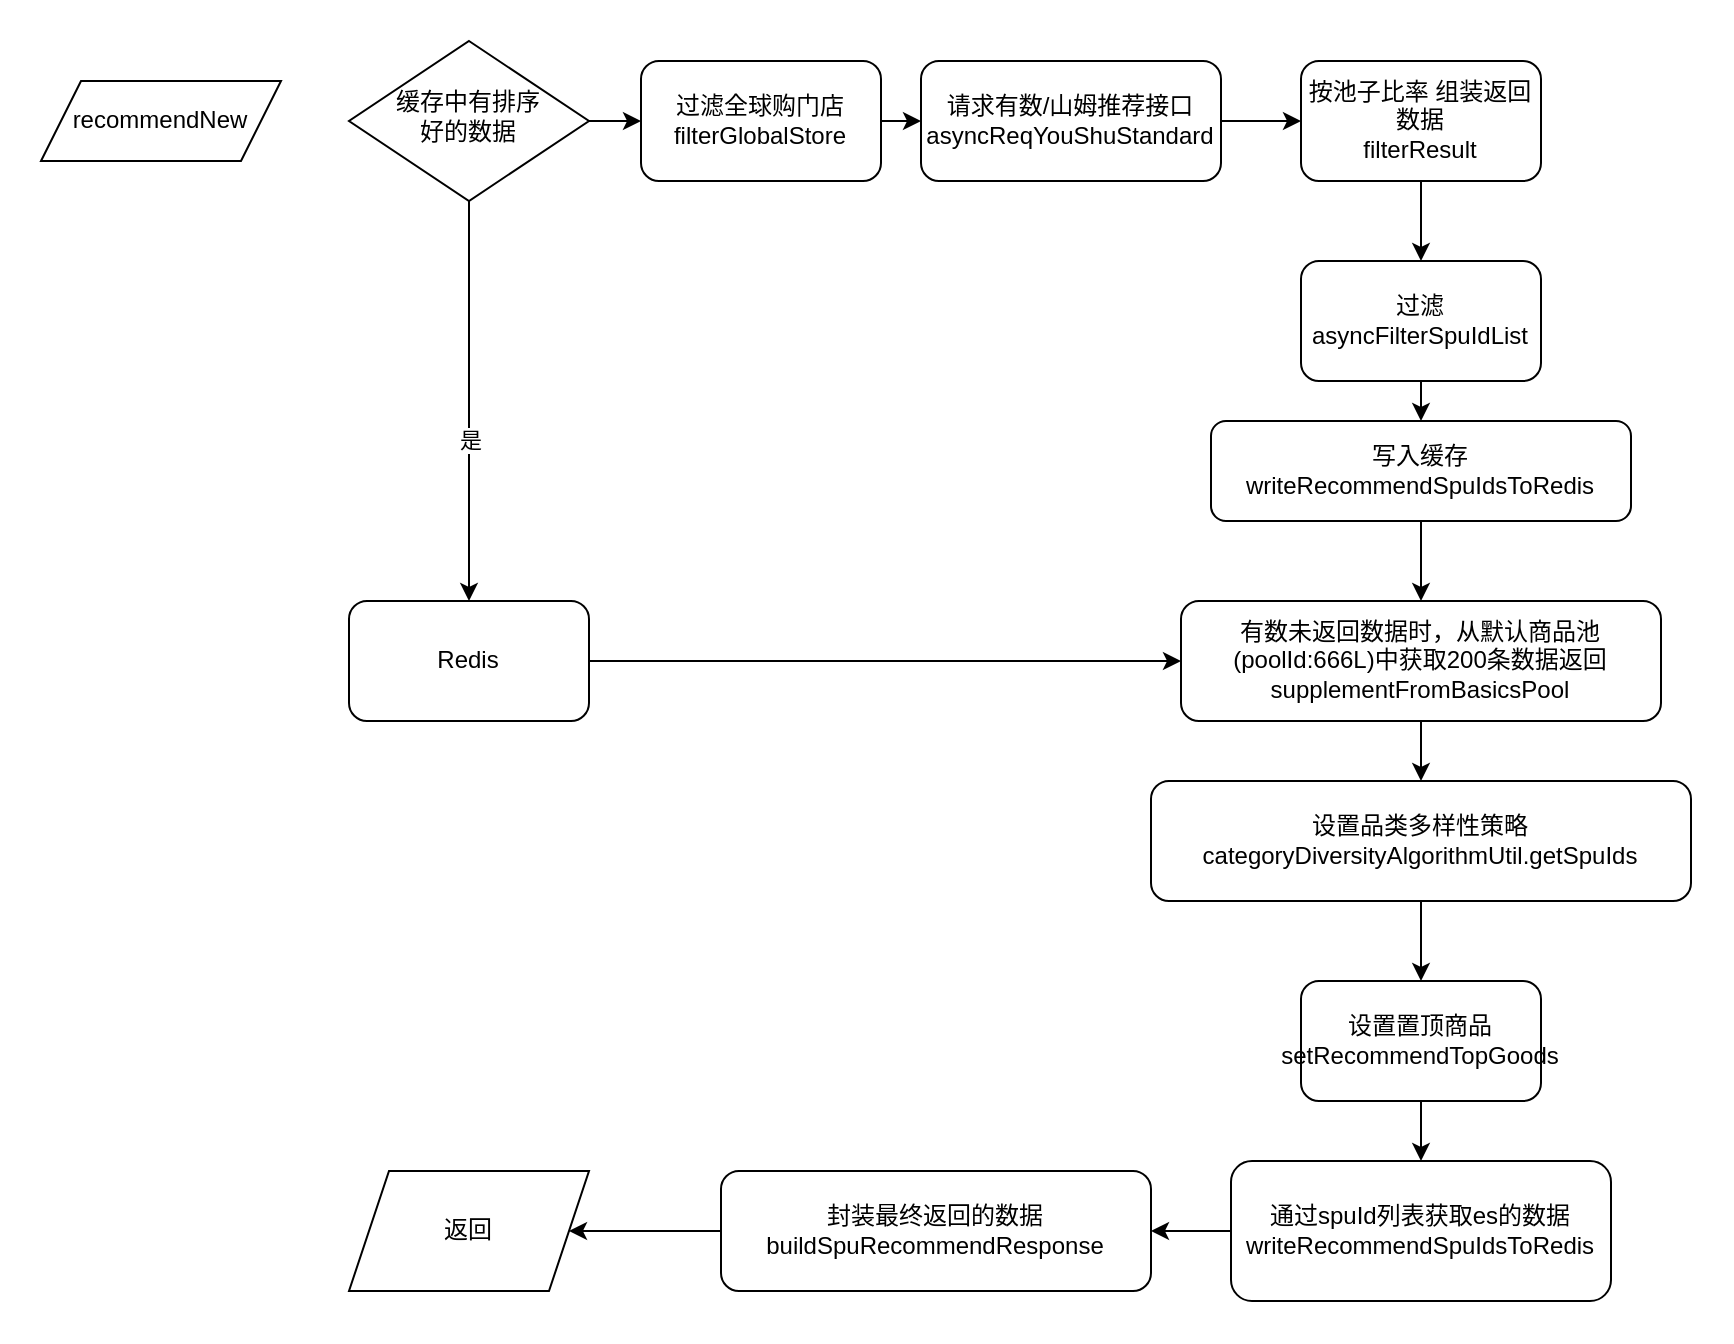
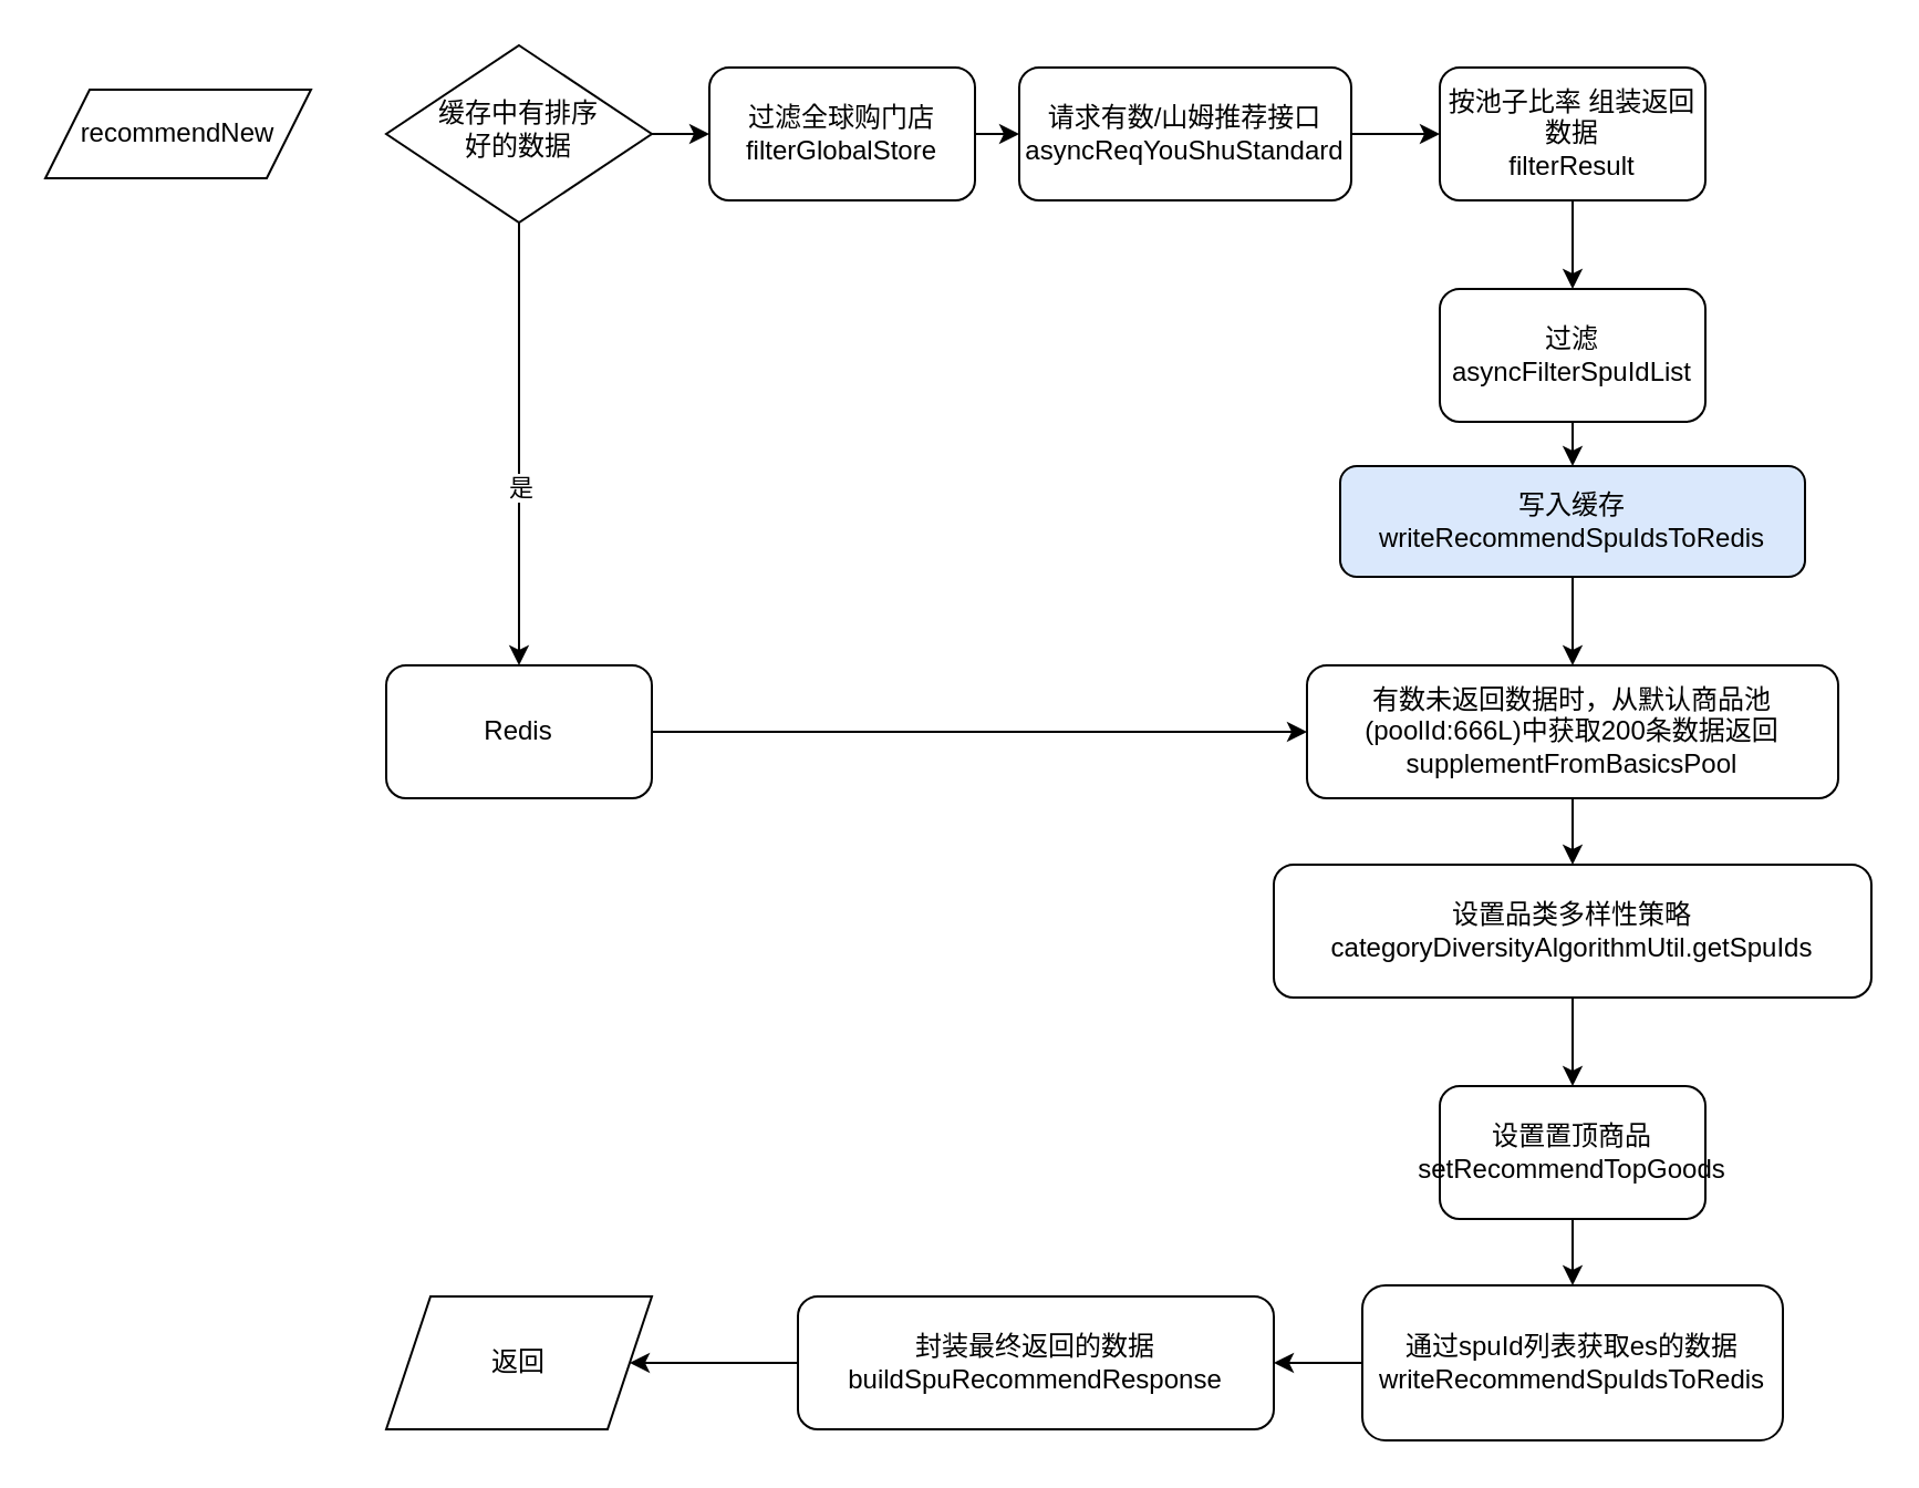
  <mxCell id="0" />
  <mxCell id="1" parent="0" />
  <mxCell id="2" value="recommendNew" style="shape=parallelogram;perimeter=parallelogramPerimeter;whiteSpace=wrap;html=1;fixedSize=1;" vertex="1" parent="1"><mxGeometry x="20" y="40" width="120" height="40" as="geometry" /></mxCell>
  <mxCell id="3" style="edgeStyle=orthogonalEdgeStyle;rounded=0;orthogonalLoop=1;jettySize=auto;html=1;exitX=0.5;exitY=1;exitDx=0;exitDy=0;entryX=0.5;entryY=0;entryDx=0;entryDy=0;" edge="1" parent="1" source="6" target="8"><mxGeometry relative="1" as="geometry" /></mxCell>
  <mxCell id="4" value="是" style="edgeLabel;html=1;align=center;verticalAlign=middle;resizable=0;points=[];" vertex="1" connectable="0" parent="3"><mxGeometry x="0.191" relative="1" as="geometry"><mxPoint as="offset" /></mxGeometry></mxCell>
  <mxCell id="5" style="edgeStyle=orthogonalEdgeStyle;rounded=0;orthogonalLoop=1;jettySize=auto;html=1;exitX=1;exitY=0.5;exitDx=0;exitDy=0;entryX=0;entryY=0.5;entryDx=0;entryDy=0;" edge="1" parent="1" source="6" target="10"><mxGeometry relative="1" as="geometry"><mxPoint x="320" y="60" as="targetPoint" /></mxGeometry></mxCell>
  <mxCell id="6" value="缓存中有排序&lt;br&gt;好的数据" style="rhombus;whiteSpace=wrap;html=1;shadow=0;fontFamily=Helvetica;fontSize=12;align=center;strokeWidth=1;spacing=6;spacingTop=-4;" vertex="1" parent="1"><mxGeometry x="174" y="20" width="120" height="80" as="geometry" /></mxCell>
  <mxCell id="7" style="edgeStyle=orthogonalEdgeStyle;rounded=0;orthogonalLoop=1;jettySize=auto;html=1;exitX=1;exitY=0.5;exitDx=0;exitDy=0;entryX=0;entryY=0.5;entryDx=0;entryDy=0;" edge="1" parent="1" source="8" target="20"><mxGeometry relative="1" as="geometry" /></mxCell>
  <mxCell id="8" value="Redis" style="rounded=1;whiteSpace=wrap;html=1;" vertex="1" parent="1"><mxGeometry x="174" y="300" width="120" height="60" as="geometry" /></mxCell>
  <mxCell id="9" style="edgeStyle=orthogonalEdgeStyle;rounded=0;orthogonalLoop=1;jettySize=auto;html=1;exitX=1;exitY=0.5;exitDx=0;exitDy=0;entryX=0;entryY=0.5;entryDx=0;entryDy=0;" edge="1" parent="1" source="10" target="12"><mxGeometry relative="1" as="geometry" /></mxCell>
  <mxCell id="10" value="过滤全球购门店&lt;br&gt;filterGlobalStore" style="rounded=1;whiteSpace=wrap;html=1;" vertex="1" parent="1"><mxGeometry x="320" y="30" width="120" height="60" as="geometry" /></mxCell>
  <mxCell id="11" style="edgeStyle=orthogonalEdgeStyle;rounded=0;orthogonalLoop=1;jettySize=auto;html=1;exitX=1;exitY=0.5;exitDx=0;exitDy=0;entryX=0;entryY=0.5;entryDx=0;entryDy=0;" edge="1" parent="1" source="12" target="14"><mxGeometry relative="1" as="geometry" /></mxCell>
  <mxCell id="12" value="请求有数/山姆推荐接口&lt;br&gt;asyncReqYouShuStandard" style="rounded=1;whiteSpace=wrap;html=1;" vertex="1" parent="1"><mxGeometry x="460" y="30" width="150" height="60" as="geometry" /></mxCell>
  <mxCell id="13" style="edgeStyle=orthogonalEdgeStyle;rounded=0;orthogonalLoop=1;jettySize=auto;html=1;exitX=0.5;exitY=1;exitDx=0;exitDy=0;entryX=0.5;entryY=0;entryDx=0;entryDy=0;" edge="1" parent="1" source="14" target="16"><mxGeometry relative="1" as="geometry" /></mxCell>
  <mxCell id="14" value="按池子比率 组装返回数据&lt;br&gt;filterResult" style="rounded=1;whiteSpace=wrap;html=1;" vertex="1" parent="1"><mxGeometry x="650" y="30" width="120" height="60" as="geometry" /></mxCell>
  <mxCell id="15" style="edgeStyle=orthogonalEdgeStyle;rounded=0;orthogonalLoop=1;jettySize=auto;html=1;exitX=0.5;exitY=1;exitDx=0;exitDy=0;entryX=0.5;entryY=0;entryDx=0;entryDy=0;" edge="1" parent="1" source="16" target="18"><mxGeometry relative="1" as="geometry" /></mxCell>
  <mxCell id="16" value="过滤&lt;br&gt;asyncFilterSpuIdList" style="rounded=1;whiteSpace=wrap;html=1;" vertex="1" parent="1"><mxGeometry x="650" y="130" width="120" height="60" as="geometry" /></mxCell>
  <mxCell id="17" style="edgeStyle=orthogonalEdgeStyle;rounded=0;orthogonalLoop=1;jettySize=auto;html=1;exitX=0.5;exitY=1;exitDx=0;exitDy=0;entryX=0.5;entryY=0;entryDx=0;entryDy=0;" edge="1" parent="1" source="18" target="20"><mxGeometry relative="1" as="geometry" /></mxCell>
- <mxCell id="18" value="写入缓存&lt;br&gt;writeRecommendSpuIdsToRedis" style="rounded=1;whiteSpace=wrap;html=1;" vertex="1" parent="1"><mxGeometry x="605" y="210" width="210" height="50" as="geometry" /></mxCell>
+ <mxCell id="18" value="写入缓存&lt;br&gt;writeRecommendSpuIdsToRedis" style="rounded=1;whiteSpace=wrap;html=1;fillColor=#dae8fc;" vertex="1" parent="1"><mxGeometry x="605" y="210" width="210" height="50" as="geometry" /></mxCell>
  <mxCell id="19" style="edgeStyle=orthogonalEdgeStyle;rounded=0;orthogonalLoop=1;jettySize=auto;html=1;exitX=0.5;exitY=1;exitDx=0;exitDy=0;entryX=0.5;entryY=0;entryDx=0;entryDy=0;" edge="1" parent="1" source="20" target="22"><mxGeometry relative="1" as="geometry" /></mxCell>
  <mxCell id="20" value="有数未返回数据时，从默认商品池(poolId:666L)中获取200条数据返回&lt;br&gt;supplementFromBasicsPool" style="rounded=1;whiteSpace=wrap;html=1;" vertex="1" parent="1"><mxGeometry x="590" y="300" width="240" height="60" as="geometry" /></mxCell>
  <mxCell id="21" style="edgeStyle=orthogonalEdgeStyle;rounded=0;orthogonalLoop=1;jettySize=auto;html=1;exitX=0.5;exitY=1;exitDx=0;exitDy=0;entryX=0.5;entryY=0;entryDx=0;entryDy=0;" edge="1" parent="1" source="22" target="24"><mxGeometry relative="1" as="geometry" /></mxCell>
  <mxCell id="22" value="设置品类多样性策略&lt;br&gt;categoryDiversityAlgorithmUtil.getSpuIds" style="rounded=1;whiteSpace=wrap;html=1;" vertex="1" parent="1"><mxGeometry x="575" y="390" width="270" height="60" as="geometry" /></mxCell>
  <mxCell id="23" style="edgeStyle=orthogonalEdgeStyle;rounded=0;orthogonalLoop=1;jettySize=auto;html=1;exitX=0.5;exitY=1;exitDx=0;exitDy=0;entryX=0.5;entryY=0;entryDx=0;entryDy=0;" edge="1" parent="1" source="24" target="26"><mxGeometry relative="1" as="geometry" /></mxCell>
  <mxCell id="24" value="设置置顶商品&lt;br&gt;setRecommendTopGoods" style="rounded=1;whiteSpace=wrap;html=1;" vertex="1" parent="1"><mxGeometry x="650" y="490" width="120" height="60" as="geometry" /></mxCell>
  <mxCell id="25" style="edgeStyle=orthogonalEdgeStyle;rounded=0;orthogonalLoop=1;jettySize=auto;html=1;exitX=0;exitY=0.5;exitDx=0;exitDy=0;entryX=1;entryY=0.5;entryDx=0;entryDy=0;" edge="1" parent="1" source="26" target="28"><mxGeometry relative="1" as="geometry" /></mxCell>
  <mxCell id="26" value="通过spuId列表获取es的数据&lt;br&gt;writeRecommendSpuIdsToRedis" style="rounded=1;whiteSpace=wrap;html=1;" vertex="1" parent="1"><mxGeometry x="615" y="580" width="190" height="70" as="geometry" /></mxCell>
  <mxCell id="27" style="edgeStyle=orthogonalEdgeStyle;rounded=0;orthogonalLoop=1;jettySize=auto;html=1;exitX=0;exitY=0.5;exitDx=0;exitDy=0;entryX=1;entryY=0.5;entryDx=0;entryDy=0;" edge="1" parent="1" source="28" target="29"><mxGeometry relative="1" as="geometry" /></mxCell>
  <mxCell id="28" value="封装最终返回的数据&lt;br&gt;buildSpuRecommendResponse" style="rounded=1;whiteSpace=wrap;html=1;" vertex="1" parent="1"><mxGeometry x="360" y="585" width="215" height="60" as="geometry" /></mxCell>
  <mxCell id="29" value="返回" style="shape=parallelogram;perimeter=parallelogramPerimeter;whiteSpace=wrap;html=1;fixedSize=1;" vertex="1" parent="1"><mxGeometry x="174" y="585" width="120" height="60" as="geometry" /></mxCell>
